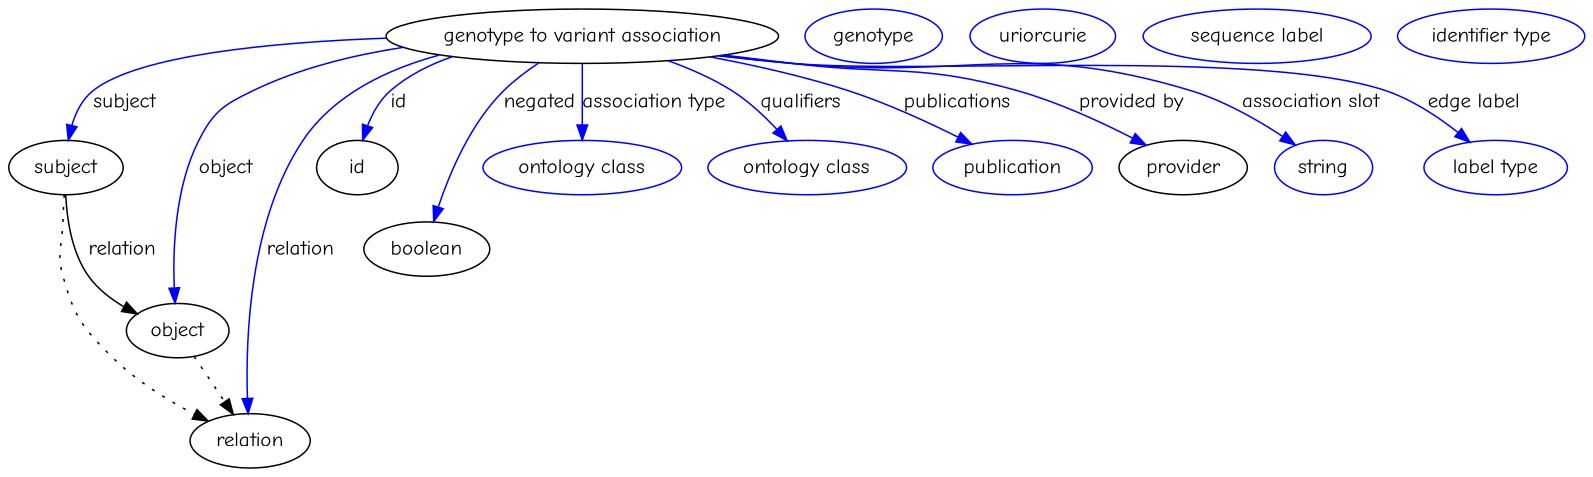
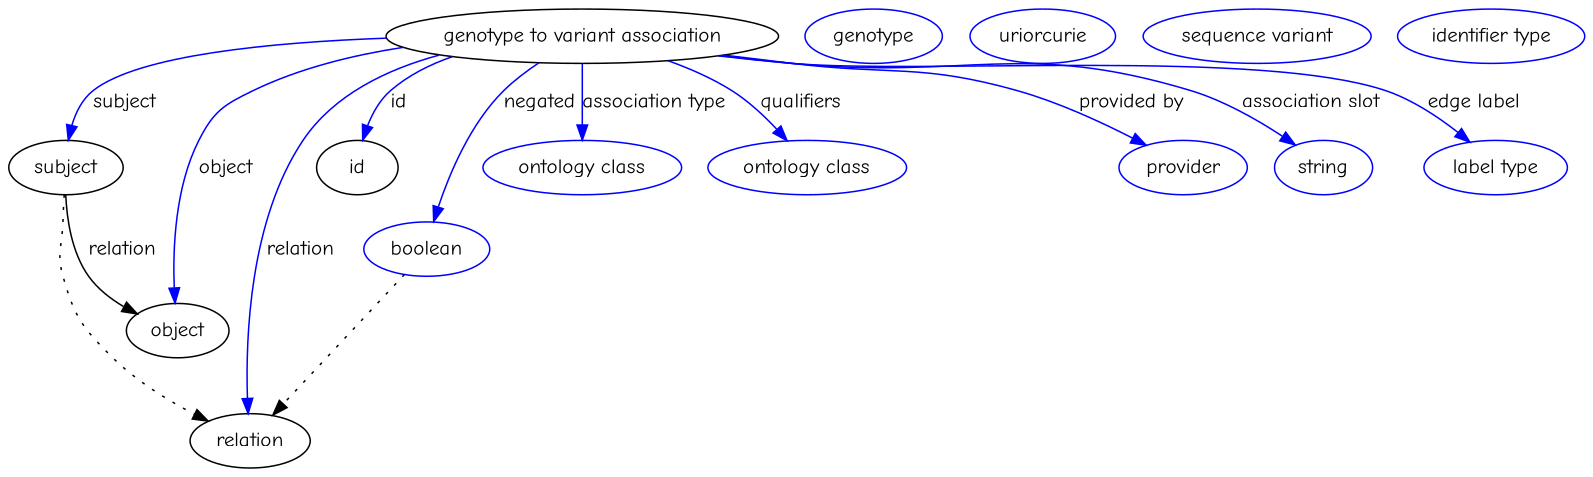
  digraph {
    fontname="Comic Neue"
    node [fontname="Comic Neue" color=blue]
    edge [color=blue fontname="Comic Neue" style=solid]
    n1 [height=0.5 label="genotype to variant association" width=3.33 color=""]
    subject [height=0.5 width=0.97656 color=""]
    relation [height=0.5 width=1.031 color=""]
    object [height=0.5 width=0.88096 color=""]
    id [height=0.5 width=0.75 color=""]
-   n6 [color=black height=0.5 label=boolean width=1.0584]
+   n6 [height=0.5 label=boolean width=1.0584]
    n7 [height=0.5 label="ontology class" width=1.6931]
    n8 [height=0.5 label="ontology class" width=1.6931]
-   n9 [height=0.5 label=publication width=1.3859]
-   n10 [color=black height=0.5 label=provider width=1.1129]
+   n10 [height=0.5 label=provider width=1.1129]
    n11 [height=0.5 label=string width=0.8403]
    n12 [height=0.5 label="label type" width=1.2425]
    n13 [height=0.5 label=genotype width=1.1812]
    n14 [height=0.5 label=uriorcurie width=1.2492]
-   n15 [height=0.5 label="sequence label" width=1.9244]
+   n15 [height=0.5 label="sequence variant" width=1.9244]
    n16 [height=0.5 label="identifier type" width=1.652]
    n1 -> subject [label=subject]
    n1 -> relation [label=relation]
    n1 -> object [label=object]
    n1 -> id [label=id]
    n1 -> n6 [label=negated]
    n1 -> n7 [label="association type"]
    n1 -> n8 [label=qualifiers]
-   n1 -> n9 [label=publications]
    n1 -> n10 [label="provided by"]
    n1 -> n11 [label="association slot"]
    n1 -> n12 [label="edge label"]
    subject -> relation [style=dotted color=""]
    subject -> object [label=relation color="" style=""]
-   object -> relation [style=dotted color=""]
+   n6 -> relation [style=dotted color=""]
  }
